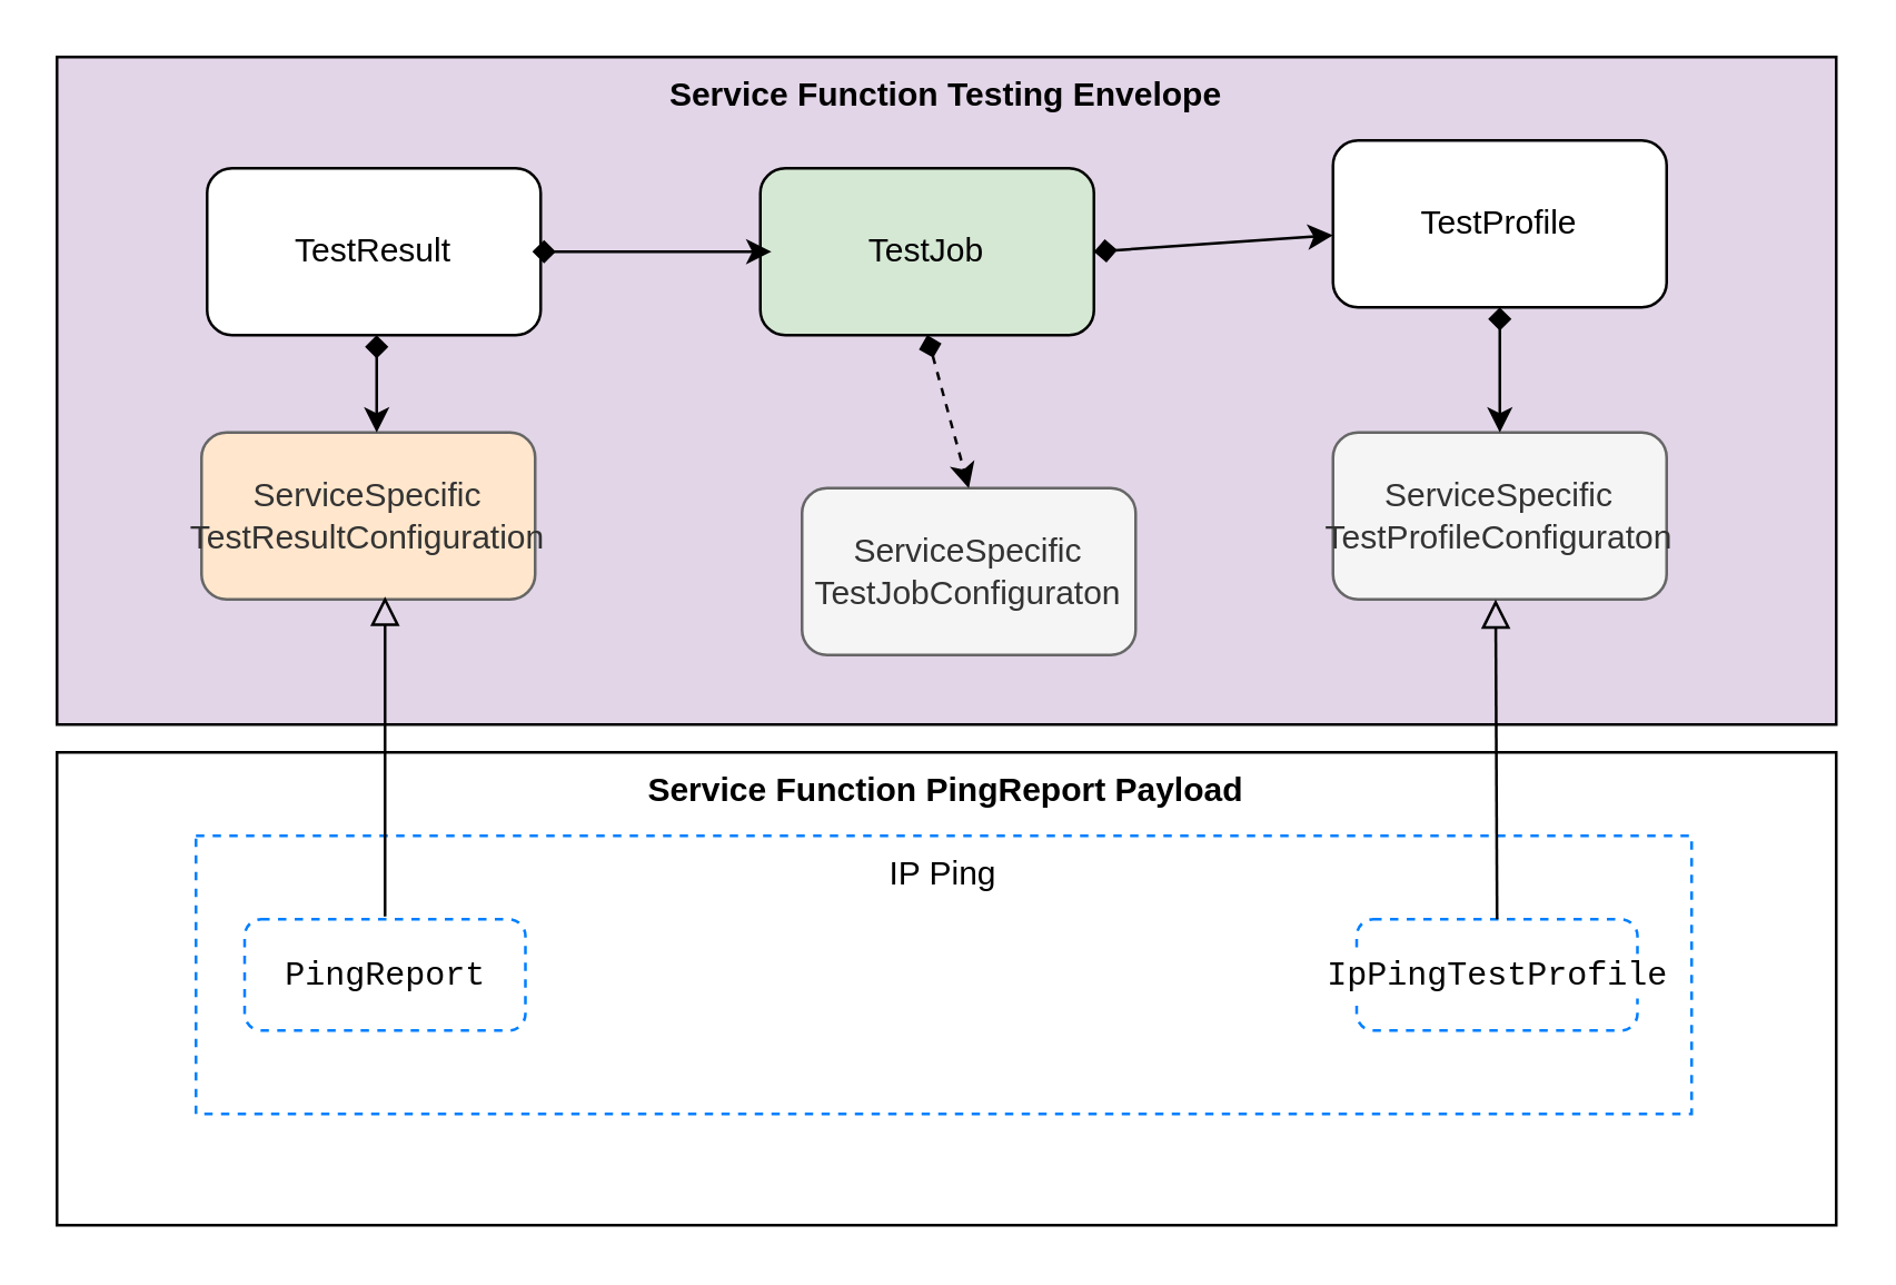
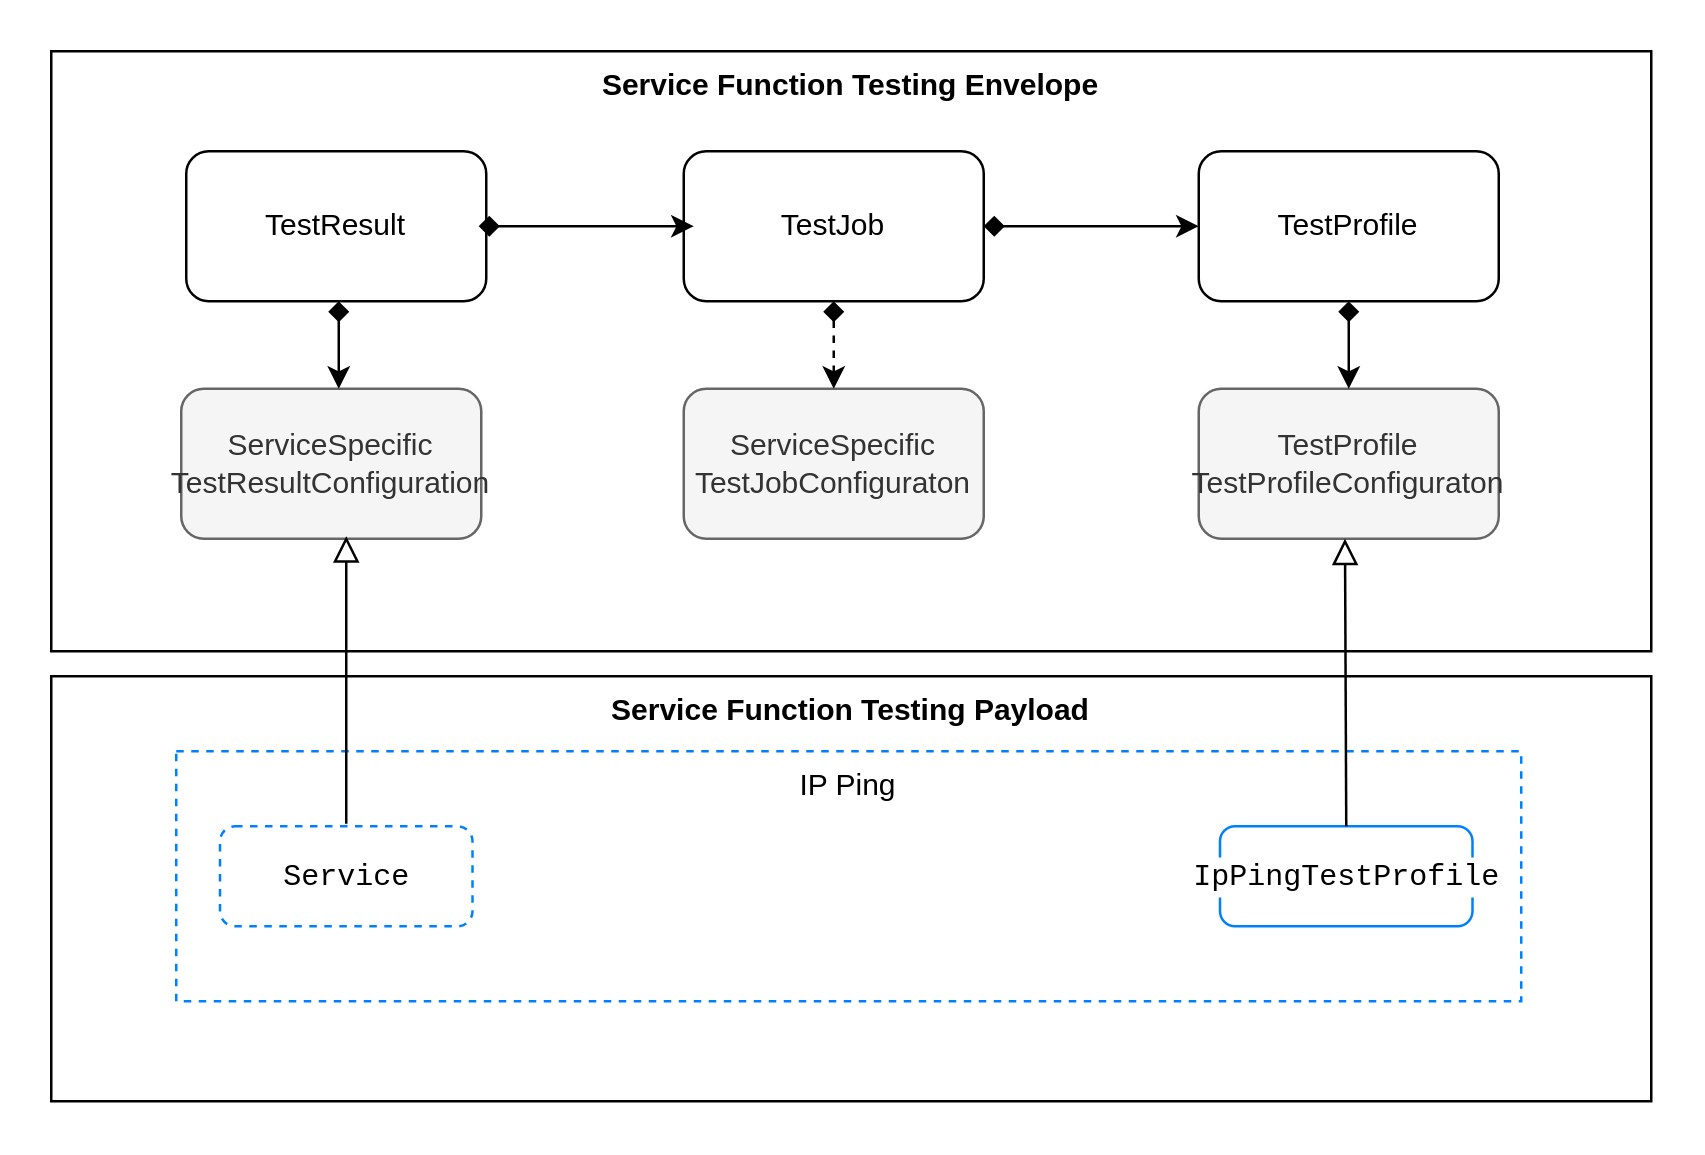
  <mxCell id="0" />
  <mxCell id="1" parent="0" />
- <mxCell id="2" value="&lt;b&gt;Service Function Testing Envelope&lt;/b&gt;" style="rounded=0;whiteSpace=wrap;html=1;verticalAlign=top;fillColor=#e1d5e7;" parent="1" vertex="1"><mxGeometry x="20" y="20" width="640" height="240" as="geometry" /></mxCell>
- <mxCell id="3" value="TestJob" style="rounded=1;whiteSpace=wrap;html=1;fillColor=#d5e8d4;" parent="1" vertex="1"><mxGeometry x="273" y="60" width="120" height="60" as="geometry" /></mxCell>
- <mxCell id="4" value="TestProfile" style="rounded=1;whiteSpace=wrap;html=1;" parent="1" vertex="1"><mxGeometry x="479" y="50" width="120" height="60" as="geometry" /></mxCell>
- <mxCell id="5" value="ServiceSpecific&lt;br&gt;TestJobConfiguraton" style="rounded=1;html=1;whiteSpace=wrap;fillColor=#f5f5f5;strokeColor=#666666;fontColor=#333333;" parent="1" vertex="1"><mxGeometry x="288" y="175" width="120" height="60" as="geometry" /></mxCell>
+ <mxCell id="2" value="&lt;b&gt;Service Function Testing Envelope&lt;/b&gt;" style="rounded=0;whiteSpace=wrap;html=1;verticalAlign=top;" parent="1" vertex="1"><mxGeometry x="20" y="20" width="640" height="240" as="geometry" /></mxCell>
+ <mxCell id="3" value="TestJob" style="rounded=1;whiteSpace=wrap;html=1;" parent="1" vertex="1"><mxGeometry x="273" y="60" width="120" height="60" as="geometry" /></mxCell>
+ <mxCell id="4" value="TestProfile" style="rounded=1;whiteSpace=wrap;html=1;" parent="1" vertex="1"><mxGeometry x="479" y="60" width="120" height="60" as="geometry" /></mxCell>
+ <mxCell id="5" value="ServiceSpecific&lt;br&gt;TestJobConfiguraton" style="rounded=1;html=1;whiteSpace=wrap;fillColor=#f5f5f5;strokeColor=#666666;fontColor=#333333;" parent="1" vertex="1"><mxGeometry x="273" y="155" width="120" height="60" as="geometry" /></mxCell>
  <mxCell id="6" value="" style="endArrow=classic;html=1;startArrow=diamond;startFill=1;exitX=0.5;exitY=1;exitDx=0;exitDy=0;entryX=0.5;entryY=0;entryDx=0;entryDy=0;dashed=1;" parent="1" source="3" target="5" edge="1"><mxGeometry width="50" height="50" relative="1" as="geometry"><mxPoint x="378" y="310" as="sourcePoint" /><mxPoint x="428" y="260" as="targetPoint" /></mxGeometry></mxCell>
  <mxCell id="7" value="" style="endArrow=classic;html=1;startArrow=diamond;startFill=1;exitX=1;exitY=0.5;exitDx=0;exitDy=0;" parent="1" source="3" target="4" edge="1"><mxGeometry width="50" height="50" relative="1" as="geometry"><mxPoint x="343" y="130" as="sourcePoint" /><mxPoint x="343" y="165" as="targetPoint" /></mxGeometry></mxCell>
- <mxCell id="8" value="ServiceSpecific&lt;br&gt;TestProfileConfiguraton" style="rounded=1;whiteSpace=wrap;html=1;fillColor=#f5f5f5;strokeColor=#666666;fontColor=#333333;" parent="1" vertex="1"><mxGeometry x="479" y="155" width="120" height="60" as="geometry" /></mxCell>
+ <mxCell id="8" value="TestProfile&lt;br&gt;TestProfileConfiguraton" style="rounded=1;whiteSpace=wrap;html=1;fillColor=#f5f5f5;strokeColor=#666666;fontColor=#333333;" parent="1" vertex="1"><mxGeometry x="479" y="155" width="120" height="60" as="geometry" /></mxCell>
  <mxCell id="9" value="" style="endArrow=classic;html=1;startArrow=diamond;startFill=1;exitX=0.5;exitY=1;exitDx=0;exitDy=0;entryX=0.5;entryY=0;entryDx=0;entryDy=0;" parent="1" source="4" target="8" edge="1"><mxGeometry width="50" height="50" relative="1" as="geometry"><mxPoint x="343" y="260" as="sourcePoint" /><mxPoint x="343" y="225" as="targetPoint" /></mxGeometry></mxCell>
- <mxCell id="10" value="&lt;b&gt;Service Function PingReport Payload&lt;/b&gt;" style="rounded=0;whiteSpace=wrap;html=1;verticalAlign=top;" parent="1" vertex="1"><mxGeometry x="20" y="270" width="640" height="170" as="geometry" /></mxCell>
+ <mxCell id="10" value="&lt;b&gt;Service Function Testing Payload&lt;/b&gt;" style="rounded=0;whiteSpace=wrap;html=1;verticalAlign=top;" parent="1" vertex="1"><mxGeometry x="20" y="270" width="640" height="170" as="geometry" /></mxCell>
  <mxCell id="11" value="IP Ping" style="rounded=0;whiteSpace=wrap;html=1;dashed=1;strokeColor=#007FFF;verticalAlign=top;" parent="1" vertex="1"><mxGeometry x="70" y="300" width="538" height="100" as="geometry" /></mxCell>
- <mxCell id="12" value="&lt;div style=&quot;background-color: rgb(255, 255, 255); font-family: Consolas, &amp;quot;Courier New&amp;quot;, monospace; font-size: 12px; line-height: 16px;&quot;&gt;IpPingTestProfile&lt;/div&gt;" style="rounded=1;whiteSpace=wrap;html=1;dashed=1;strokeColor=#007FFF;fontSize=11;" parent="1" vertex="1"><mxGeometry x="487.5" y="330" width="101" height="40" as="geometry" /></mxCell>
+ <mxCell id="12" value="&lt;div style=&quot;background-color: rgb(255, 255, 255); font-family: Consolas, &amp;quot;Courier New&amp;quot;, monospace; font-size: 12px; line-height: 16px;&quot;&gt;IpPingTestProfile&lt;/div&gt;" style="rounded=1;whiteSpace=wrap;html=1;dashed=0;strokeColor=#007FFF;fontSize=11;" parent="1" vertex="1"><mxGeometry x="487.5" y="330" width="101" height="40" as="geometry" /></mxCell>
  <mxCell id="13" value="" style="endArrow=block;html=1;fontSize=11;endFill=0;exitX=0.5;exitY=0;exitDx=0;exitDy=0;entryX=0.5;entryY=1;entryDx=0;entryDy=0;endSize=8;" parent="1" source="12" edge="1"><mxGeometry width="50" height="50" relative="1" as="geometry"><mxPoint x="537.5" y="360" as="sourcePoint" /><mxPoint x="537.5" y="215" as="targetPoint" /></mxGeometry></mxCell>
  <mxCell id="14" value="TestResult" style="rounded=1;whiteSpace=wrap;html=1;" parent="1" vertex="1"><mxGeometry x="74" y="60" width="120" height="60" as="geometry" /></mxCell>
  <mxCell id="15" value="" style="endArrow=classic;html=1;startArrow=diamond;startFill=1;exitX=1;exitY=0.5;exitDx=0;exitDy=0;endFill=1;" parent="1" edge="1"><mxGeometry width="50" height="50" relative="1" as="geometry"><mxPoint x="191" y="90" as="sourcePoint" /><mxPoint x="277" y="90" as="targetPoint" /></mxGeometry></mxCell>
- <mxCell id="16" value="ServiceSpecific&lt;br&gt;TestResultConfiguration" style="rounded=1;html=1;fillColor=#ffe6cc;strokeColor=#666666;fontColor=#333333;whiteSpace=wrap;" parent="1" vertex="1"><mxGeometry x="72" y="155" width="120" height="60" as="geometry" /></mxCell>
- <mxCell id="17" value="&lt;div style=&quot;background-color: rgb(255, 255, 255); font-family: Consolas, &amp;quot;Courier New&amp;quot;, monospace; font-size: 12px; line-height: 16px;&quot;&gt;PingReport&lt;/div&gt;" style="rounded=1;whiteSpace=wrap;html=1;dashed=1;strokeColor=#007FFF;fontSize=11;" parent="1" vertex="1"><mxGeometry x="87.5" y="330" width="101" height="40" as="geometry" /></mxCell>
+ <mxCell id="16" value="ServiceSpecific&lt;br&gt;TestResultConfiguration" style="rounded=1;html=1;fillColor=#f5f5f5;strokeColor=#666666;fontColor=#333333;whiteSpace=wrap;" parent="1" vertex="1"><mxGeometry x="72" y="155" width="120" height="60" as="geometry" /></mxCell>
+ <mxCell id="17" value="&lt;div style=&quot;background-color: rgb(255, 255, 255); font-family: Consolas, &amp;quot;Courier New&amp;quot;, monospace; font-size: 12px; line-height: 16px;&quot;&gt;Service&lt;/div&gt;" style="rounded=1;whiteSpace=wrap;html=1;dashed=1;strokeColor=#007FFF;fontSize=11;" parent="1" vertex="1"><mxGeometry x="87.5" y="330" width="101" height="40" as="geometry" /></mxCell>
  <mxCell id="18" value="" style="endArrow=block;html=1;fontSize=11;endFill=0;exitX=0.5;exitY=0;exitDx=0;exitDy=0;entryX=0.5;entryY=1;entryDx=0;entryDy=0;endSize=8;" parent="1" edge="1"><mxGeometry width="50" height="50" relative="1" as="geometry"><mxPoint x="138" y="329" as="sourcePoint" /><mxPoint x="138" y="214" as="targetPoint" /></mxGeometry></mxCell>
  <mxCell id="19" value="" style="endArrow=classic;html=1;startArrow=diamond;startFill=1;exitX=0.5;exitY=1;exitDx=0;exitDy=0;entryX=0.5;entryY=0;entryDx=0;entryDy=0;" parent="1" edge="1"><mxGeometry width="50" height="50" relative="1" as="geometry"><mxPoint x="135" y="120" as="sourcePoint" /><mxPoint x="135" y="155" as="targetPoint" /></mxGeometry></mxCell>
